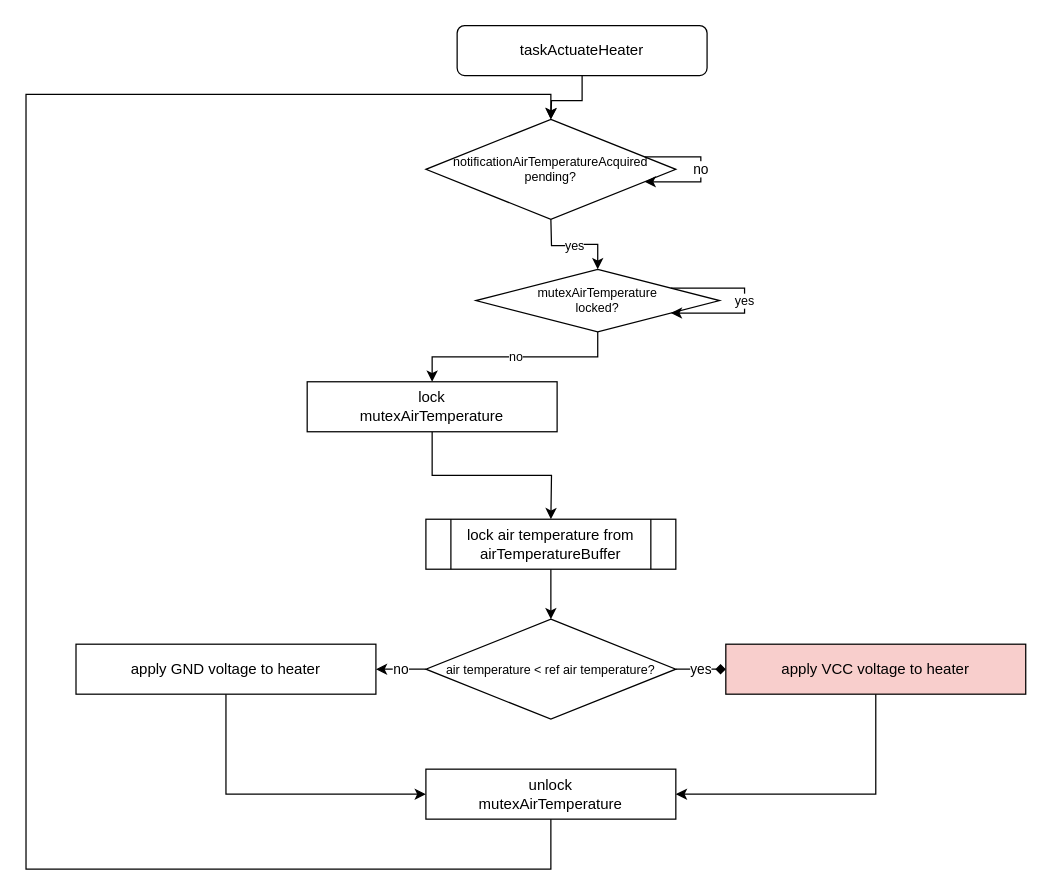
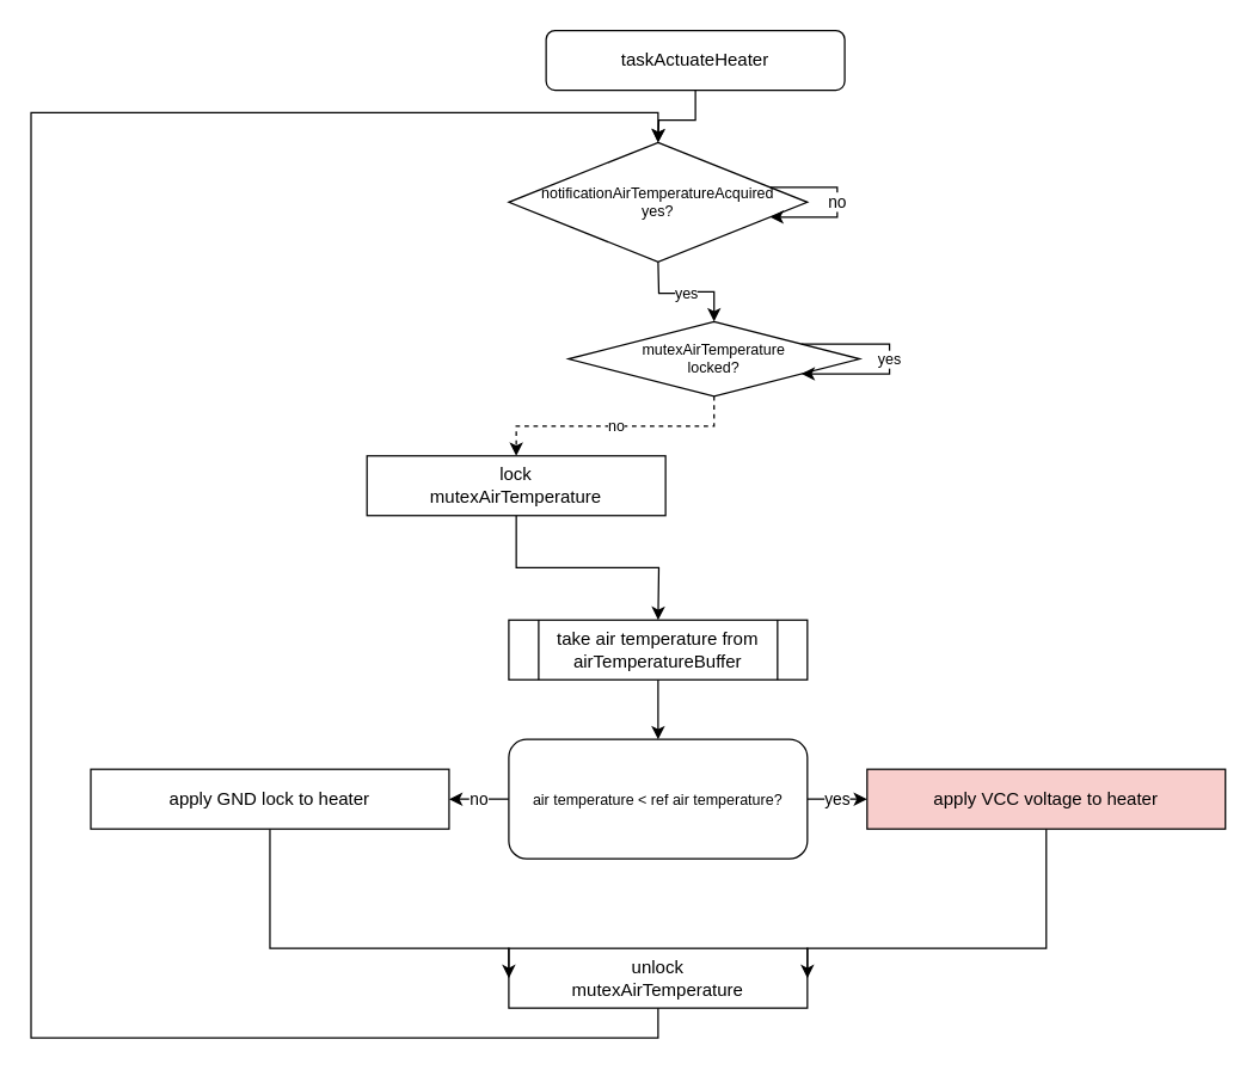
  <mxCell id="0" />
  <mxCell id="1" parent="0" />
  <mxCell id="2" value="" style="edgeStyle=orthogonalEdgeStyle;rounded=0;orthogonalLoop=1;jettySize=auto;html=1;fontSize=10;" parent="1" source="3" edge="1"><mxGeometry relative="1" as="geometry"><mxPoint x="440" y="95" as="targetPoint" /></mxGeometry></mxCell>
  <mxCell id="3" value="taskActuateHeater" style="rounded=1;whiteSpace=wrap;html=1;" parent="1" vertex="1"><mxGeometry x="365" y="20" width="200" height="40" as="geometry" /></mxCell>
  <mxCell id="4" value="yes" style="edgeStyle=orthogonalEdgeStyle;rounded=0;orthogonalLoop=1;jettySize=auto;html=1;fontSize=10;" parent="1" target="8" edge="1"><mxGeometry relative="1" as="geometry"><mxPoint x="440" y="175" as="sourcePoint" /></mxGeometry></mxCell>
  <mxCell id="5" value="" style="edgeStyle=orthogonalEdgeStyle;rounded=0;orthogonalLoop=1;jettySize=auto;html=1;" parent="1" source="6" edge="1"><mxGeometry relative="1" as="geometry"><mxPoint x="440" y="415" as="targetPoint" /></mxGeometry></mxCell>
  <mxCell id="6" value="lock&lt;br&gt;mutexAirTemperature" style="rounded=0;whiteSpace=wrap;html=1;" parent="1" vertex="1"><mxGeometry x="245" y="305" width="200" height="40" as="geometry" /></mxCell>
- <mxCell id="7" value="no" style="edgeStyle=orthogonalEdgeStyle;rounded=0;orthogonalLoop=1;jettySize=auto;html=1;fontSize=10;" parent="1" source="8" target="6" edge="1"><mxGeometry relative="1" as="geometry" /></mxCell>
+ <mxCell id="7" value="no" style="edgeStyle=orthogonalEdgeStyle;rounded=0;orthogonalLoop=1;jettySize=auto;html=1;fontSize=10;dashed=1;" parent="1" source="8" target="6" edge="1"><mxGeometry relative="1" as="geometry" /></mxCell>
  <mxCell id="8" value="&lt;span style=&quot;font-size: 10px&quot;&gt;mutexAirTemperature&lt;br style=&quot;font-size: 10px&quot;&gt;locked?&lt;br style=&quot;font-size: 10px&quot;&gt;&lt;/span&gt;" style="rhombus;whiteSpace=wrap;html=1;fontSize=10;" parent="1" vertex="1"><mxGeometry x="380" y="215" width="195" height="50" as="geometry" /></mxCell>
- <mxCell id="9" value="unlock&lt;br&gt;mutexAirTemperature" style="rounded=0;whiteSpace=wrap;html=1;" parent="1" vertex="1"><mxGeometry x="340" y="615" width="200" height="40" as="geometry" /></mxCell>
+ <mxCell id="9" value="unlock&lt;br&gt;mutexAirTemperature" style="rounded=0;whiteSpace=wrap;html=1;" parent="1" vertex="1"><mxGeometry x="340" y="635" width="200" height="40" as="geometry" /></mxCell>
  <mxCell id="10" style="edgeStyle=orthogonalEdgeStyle;rounded=0;orthogonalLoop=1;jettySize=auto;html=1;entryX=0.5;entryY=0;entryDx=0;entryDy=0;fontSize=10;exitX=0.5;exitY=1;exitDx=0;exitDy=0;" parent="1" source="9" edge="1"><mxGeometry relative="1" as="geometry"><Array as="points"><mxPoint x="440" y="695" /><mxPoint x="20" y="695" /><mxPoint x="20" y="75" /><mxPoint x="440" y="75" /></Array><mxPoint x="440" y="1335" as="sourcePoint" /><mxPoint x="440" y="95" as="targetPoint" /></mxGeometry></mxCell>
  <mxCell id="11" value="yes" style="edgeStyle=orthogonalEdgeStyle;rounded=0;orthogonalLoop=1;jettySize=auto;html=1;fontSize=10;" parent="1" source="8" target="8" edge="1"><mxGeometry relative="1" as="geometry" /></mxCell>
- <mxCell id="12" value="notificationAirTemperatureAcquired&lt;br&gt;pending?" style="rhombus;whiteSpace=wrap;html=1;fontSize=10;" parent="1" vertex="1"><mxGeometry x="340" y="95" width="200" height="80" as="geometry" /></mxCell>
+ <mxCell id="12" value="notificationAirTemperatureAcquired&lt;br&gt;yes?" style="rhombus;whiteSpace=wrap;html=1;fontSize=10;" parent="1" vertex="1"><mxGeometry x="340" y="95" width="200" height="80" as="geometry" /></mxCell>
  <mxCell id="13" value="no" style="edgeStyle=orthogonalEdgeStyle;rounded=0;orthogonalLoop=1;jettySize=auto;html=1;" parent="1" source="12" target="12" edge="1"><mxGeometry relative="1" as="geometry" /></mxCell>
  <mxCell id="14" value="no" style="edgeStyle=orthogonalEdgeStyle;rounded=0;orthogonalLoop=1;jettySize=auto;html=1;" parent="1" source="16" target="22" edge="1"><mxGeometry relative="1" as="geometry" /></mxCell>
- <mxCell id="15" value="yes" style="edgeStyle=orthogonalEdgeStyle;rounded=0;orthogonalLoop=1;jettySize=auto;html=1;endArrow=diamond;" parent="1" source="16" target="20" edge="1"><mxGeometry relative="1" as="geometry" /></mxCell>
- <mxCell id="16" value="&lt;span style=&quot;font-size: 10px&quot;&gt;air temperature &amp;lt; ref air temperature?&lt;br style=&quot;font-size: 10px&quot;&gt;&lt;/span&gt;" style="rhombus;whiteSpace=wrap;html=1;fontSize=10;" parent="1" vertex="1"><mxGeometry x="340" y="495" width="200" height="80" as="geometry" /></mxCell>
+ <mxCell id="15" value="yes" style="edgeStyle=orthogonalEdgeStyle;rounded=0;orthogonalLoop=1;jettySize=auto;html=1;" parent="1" source="16" target="20" edge="1"><mxGeometry relative="1" as="geometry" /></mxCell>
+ <mxCell id="16" value="&lt;span style=&quot;font-size: 10px&quot;&gt;air temperature &amp;lt; ref air temperature?&lt;br style=&quot;font-size: 10px&quot;&gt;&lt;/span&gt;" style="whiteSpace=wrap;html=1;fontSize=10;rounded=1;" parent="1" vertex="1"><mxGeometry x="340" y="495" width="200" height="80" as="geometry" /></mxCell>
  <mxCell id="17" style="edgeStyle=orthogonalEdgeStyle;rounded=0;orthogonalLoop=1;jettySize=auto;html=1;" parent="1" source="18" target="16" edge="1"><mxGeometry relative="1" as="geometry" /></mxCell>
- <mxCell id="18" value="lock air temperature from airTemperatureBuffer" style="shape=process;whiteSpace=wrap;html=1;backgroundOutline=1;" parent="1" vertex="1"><mxGeometry x="340" y="415" width="200" height="40" as="geometry" /></mxCell>
+ <mxCell id="18" value="take air temperature from airTemperatureBuffer" style="shape=process;whiteSpace=wrap;html=1;backgroundOutline=1;" parent="1" vertex="1"><mxGeometry x="340" y="415" width="200" height="40" as="geometry" /></mxCell>
  <mxCell id="19" style="edgeStyle=orthogonalEdgeStyle;rounded=0;orthogonalLoop=1;jettySize=auto;html=1;entryX=1;entryY=0.5;entryDx=0;entryDy=0;" parent="1" source="20" target="9" edge="1"><mxGeometry relative="1" as="geometry"><Array as="points"><mxPoint x="700" y="635" /></Array></mxGeometry></mxCell>
  <mxCell id="20" value="apply VCC voltage to heater" style="rounded=0;whiteSpace=wrap;html=1;fillColor=#f8cecc;" parent="1" vertex="1"><mxGeometry x="580" y="515" width="240" height="40" as="geometry" /></mxCell>
  <mxCell id="21" style="edgeStyle=orthogonalEdgeStyle;rounded=0;orthogonalLoop=1;jettySize=auto;html=1;entryX=0;entryY=0.5;entryDx=0;entryDy=0;" parent="1" source="22" target="9" edge="1"><mxGeometry relative="1" as="geometry"><Array as="points"><mxPoint x="180" y="635" /></Array></mxGeometry></mxCell>
- <mxCell id="22" value="apply GND voltage to heater" style="rounded=0;whiteSpace=wrap;html=1;" parent="1" vertex="1"><mxGeometry y="515" width="240" height="40" as="geometry" x="60" /></mxCell>
+ <mxCell id="22" value="apply GND lock to heater" style="rounded=0;whiteSpace=wrap;html=1;" parent="1" vertex="1"><mxGeometry y="515" width="240" height="40" as="geometry" x="60" /></mxCell>
